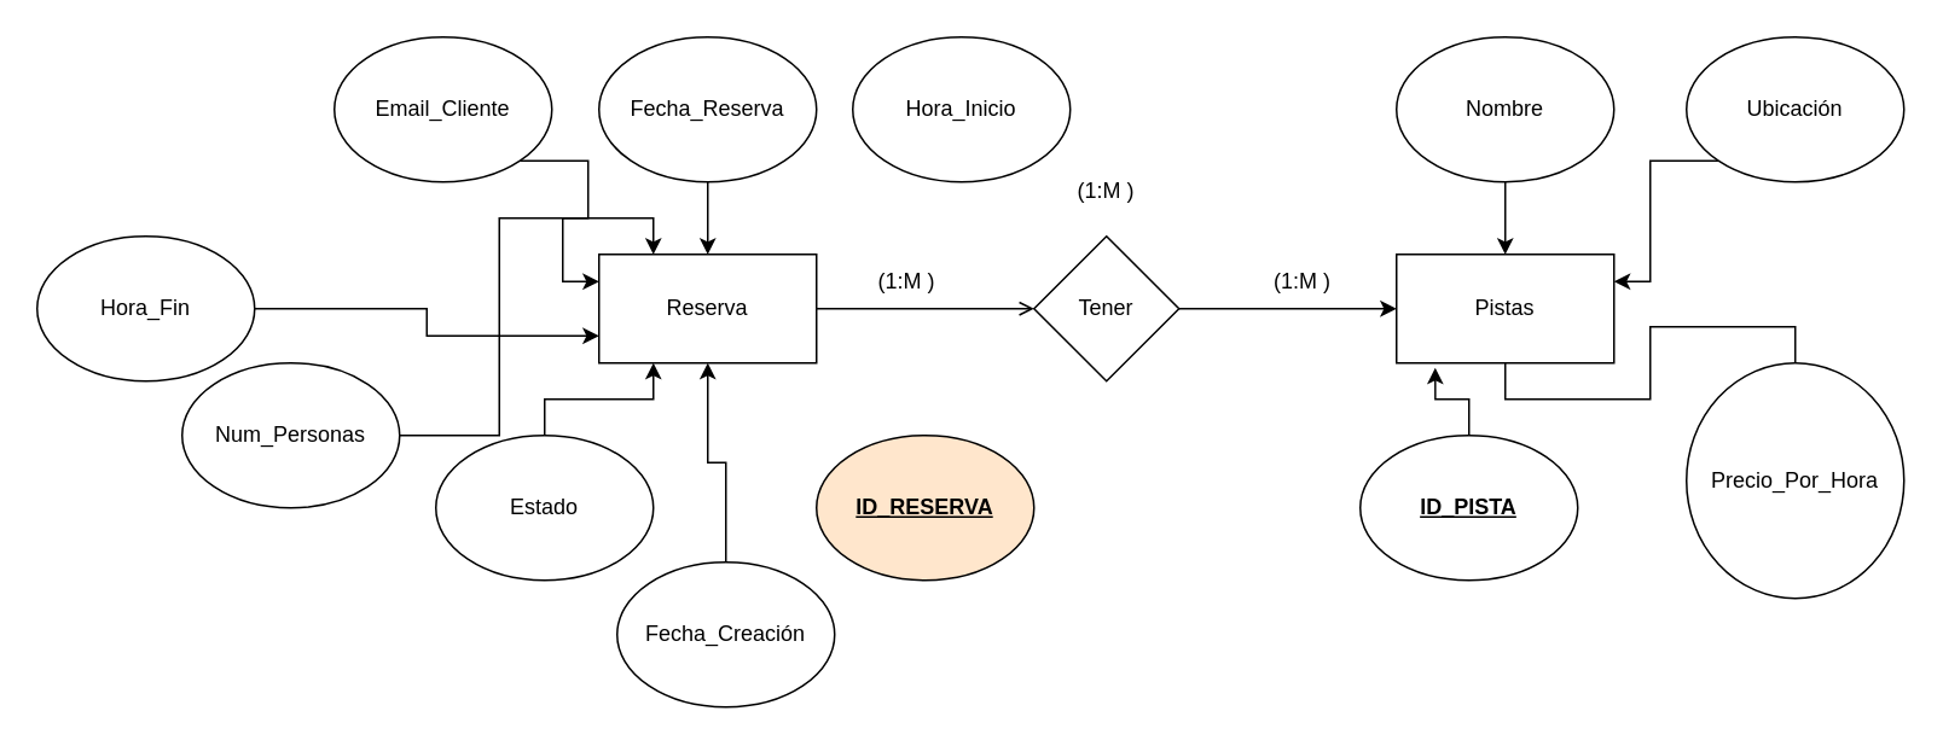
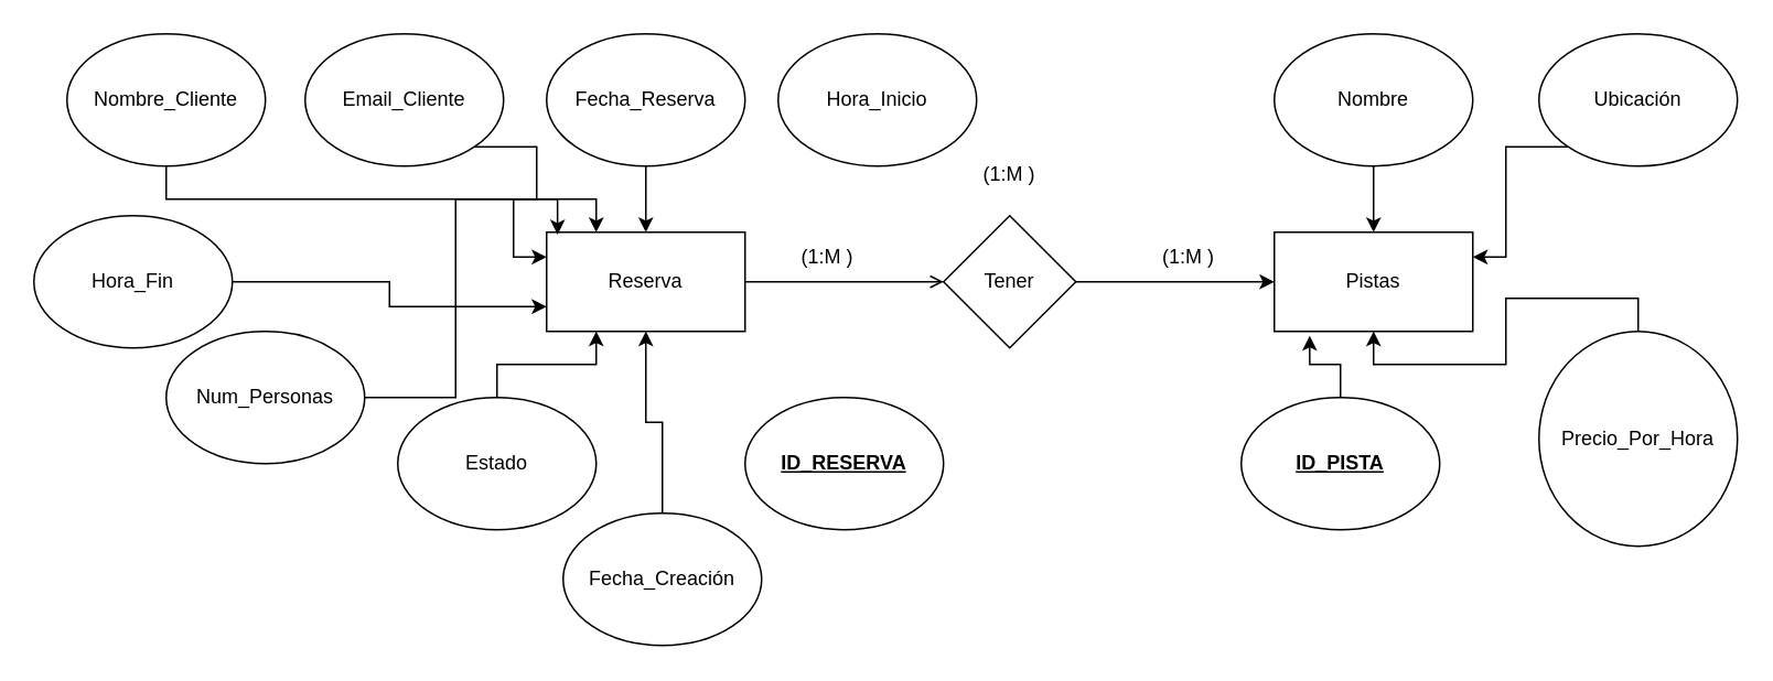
  <mxCell id="0" />
  <mxCell id="1" parent="0" />
+ <mxCell id="2" value="Nombre_Cliente" style="ellipse;whiteSpace=wrap;html=1;" parent="1" vertex="1"><mxGeometry x="40" y="20" width="120" height="80" as="geometry" /></mxCell>
  <mxCell id="3" style="edgeStyle=orthogonalEdgeStyle;rounded=0;orthogonalLoop=1;jettySize=auto;html=1;exitX=1;exitY=1;exitDx=0;exitDy=0;entryX=0;entryY=0.25;entryDx=0;entryDy=0;" parent="1" source="4" target="11" edge="1"><mxGeometry relative="1" as="geometry" /></mxCell>
  <mxCell id="4" value="Email_Cliente" style="ellipse;whiteSpace=wrap;html=1;" parent="1" vertex="1"><mxGeometry x="184" y="20" width="120" height="80" as="geometry" /></mxCell>
  <mxCell id="5" style="edgeStyle=orthogonalEdgeStyle;rounded=0;orthogonalLoop=1;jettySize=auto;html=1;exitX=1;exitY=0.5;exitDx=0;exitDy=0;entryX=0;entryY=0.75;entryDx=0;entryDy=0;" parent="1" source="6" target="11" edge="1"><mxGeometry relative="1" as="geometry" /></mxCell>
  <mxCell id="6" value="Hora_Fin" style="ellipse;whiteSpace=wrap;html=1;" parent="1" vertex="1"><mxGeometry x="20" y="130" width="120" height="80" as="geometry" /></mxCell>
  <mxCell id="7" style="edgeStyle=orthogonalEdgeStyle;rounded=0;orthogonalLoop=1;jettySize=auto;html=1;exitX=1;exitY=0.5;exitDx=0;exitDy=0;entryX=0.25;entryY=0;entryDx=0;entryDy=0;" parent="1" source="8" target="11" edge="1"><mxGeometry relative="1" as="geometry" /></mxCell>
  <mxCell id="8" value="Num_Personas" style="ellipse;whiteSpace=wrap;html=1;" parent="1" vertex="1"><mxGeometry x="100" y="200" width="120" height="80" as="geometry" /></mxCell>
  <mxCell id="9" value="Pistas" style="rounded=0;whiteSpace=wrap;html=1;" parent="1" vertex="1"><mxGeometry x="770" y="140" width="120" height="60" as="geometry" /></mxCell>
  <mxCell id="10" style="edgeStyle=orthogonalEdgeStyle;rounded=0;orthogonalLoop=1;jettySize=auto;html=1;exitX=1;exitY=0.5;exitDx=0;exitDy=0;entryX=0;entryY=0.5;entryDx=0;entryDy=0;endArrow=open;" parent="1" source="11" target="19" edge="1"><mxGeometry relative="1" as="geometry" /></mxCell>
  <mxCell id="11" value="Reserva" style="rounded=0;whiteSpace=wrap;html=1;" parent="1" vertex="1"><mxGeometry x="330" y="140" width="120" height="60" as="geometry" /></mxCell>
  <mxCell id="12" value="Hora_Inicio" style="ellipse;whiteSpace=wrap;html=1;" parent="1" vertex="1"><mxGeometry x="470" y="20" width="120" height="80" as="geometry" /></mxCell>
  <mxCell id="13" style="edgeStyle=orthogonalEdgeStyle;rounded=0;orthogonalLoop=1;jettySize=auto;html=1;exitX=0.5;exitY=1;exitDx=0;exitDy=0;entryX=0.5;entryY=0;entryDx=0;entryDy=0;" parent="1" source="14" target="11" edge="1"><mxGeometry relative="1" as="geometry" /></mxCell>
  <mxCell id="14" value="Fecha_Reserva" style="ellipse;whiteSpace=wrap;html=1;" parent="1" vertex="1"><mxGeometry x="330" y="20" width="120" height="80" as="geometry" /></mxCell>
- <mxCell id="15" value="&lt;b&gt;&lt;u&gt;ID_RESERVA&lt;/u&gt;&lt;/b&gt;" style="ellipse;whiteSpace=wrap;html=1;fillColor=#ffe6cc;" parent="1" vertex="1"><mxGeometry x="450" y="240" width="120" height="80" as="geometry" /></mxCell>
+ <mxCell id="15" value="&lt;b&gt;&lt;u&gt;ID_RESERVA&lt;/u&gt;&lt;/b&gt;" style="ellipse;whiteSpace=wrap;html=1;" parent="1" vertex="1"><mxGeometry x="450" y="240" width="120" height="80" as="geometry" /></mxCell>
  <mxCell id="16" style="edgeStyle=orthogonalEdgeStyle;rounded=0;orthogonalLoop=1;jettySize=auto;html=1;exitX=0.5;exitY=0;exitDx=0;exitDy=0;entryX=0.25;entryY=1;entryDx=0;entryDy=0;" parent="1" source="17" target="11" edge="1"><mxGeometry relative="1" as="geometry" /></mxCell>
  <mxCell id="17" value="Estado" style="ellipse;whiteSpace=wrap;html=1;" parent="1" vertex="1"><mxGeometry x="240" y="240" width="120" height="80" as="geometry" /></mxCell>
  <mxCell id="18" style="edgeStyle=orthogonalEdgeStyle;rounded=0;orthogonalLoop=1;jettySize=auto;html=1;exitX=1;exitY=0.5;exitDx=0;exitDy=0;entryX=0;entryY=0.5;entryDx=0;entryDy=0;" parent="1" source="19" target="9" edge="1"><mxGeometry relative="1" as="geometry" /></mxCell>
  <mxCell id="19" value="Tener" style="rhombus;whiteSpace=wrap;html=1;" parent="1" vertex="1"><mxGeometry x="570" y="130" width="80" height="80" as="geometry" /></mxCell>
  <mxCell id="20" style="edgeStyle=orthogonalEdgeStyle;rounded=0;orthogonalLoop=1;jettySize=auto;html=1;exitX=0.5;exitY=1;exitDx=0;exitDy=0;" parent="1" source="21" target="9" edge="1"><mxGeometry relative="1" as="geometry" /></mxCell>
  <mxCell id="21" value="Nombre" style="ellipse;whiteSpace=wrap;html=1;" parent="1" vertex="1"><mxGeometry x="770" y="20" width="120" height="80" as="geometry" /></mxCell>
  <mxCell id="22" style="edgeStyle=orthogonalEdgeStyle;rounded=0;orthogonalLoop=1;jettySize=auto;html=1;exitX=0;exitY=1;exitDx=0;exitDy=0;entryX=1;entryY=0.25;entryDx=0;entryDy=0;" parent="1" source="23" target="9" edge="1"><mxGeometry relative="1" as="geometry" /></mxCell>
  <mxCell id="23" value="Ubicación" style="ellipse;whiteSpace=wrap;html=1;" parent="1" vertex="1"><mxGeometry x="930" y="20" width="120" height="80" as="geometry" /></mxCell>
  <mxCell id="24" value="&lt;b&gt;&lt;u&gt;ID_PISTA&lt;/u&gt;&lt;/b&gt;" style="ellipse;whiteSpace=wrap;html=1;" parent="1" vertex="1"><mxGeometry x="750" y="240" width="120" height="80" as="geometry" /></mxCell>
- <mxCell id="25" style="edgeStyle=orthogonalEdgeStyle;rounded=0;orthogonalLoop=1;jettySize=auto;html=1;exitX=0.5;exitY=0;exitDx=0;exitDy=0;entryX=0.5;entryY=1;entryDx=0;entryDy=0;endArrow=none;" parent="1" source="26" target="9" edge="1"><mxGeometry relative="1" as="geometry" /></mxCell>
+ <mxCell id="25" style="edgeStyle=orthogonalEdgeStyle;rounded=0;orthogonalLoop=1;jettySize=auto;html=1;exitX=0.5;exitY=0;exitDx=0;exitDy=0;entryX=0.5;entryY=1;entryDx=0;entryDy=0;" parent="1" source="26" target="9" edge="1"><mxGeometry relative="1" as="geometry" /></mxCell>
  <mxCell id="26" value="Precio_Por_Hora" style="ellipse;whiteSpace=wrap;html=1;" parent="1" vertex="1"><mxGeometry x="930" y="200" width="120" height="130" as="geometry" /></mxCell>
  <mxCell id="27" style="edgeStyle=orthogonalEdgeStyle;rounded=0;orthogonalLoop=1;jettySize=auto;html=1;exitX=0.5;exitY=0;exitDx=0;exitDy=0;entryX=0.178;entryY=1.044;entryDx=0;entryDy=0;entryPerimeter=0;" parent="1" source="24" target="9" edge="1"><mxGeometry relative="1" as="geometry" /></mxCell>
  <mxCell id="28" value="(1:M )" style="text;html=1;align=center;verticalAlign=middle;whiteSpace=wrap;rounded=0;" parent="1" vertex="1"><mxGeometry x="470" y="140" width="60" height="30" as="geometry" /></mxCell>
  <mxCell id="29" value="(1:M )&amp;nbsp;" style="text;html=1;align=center;verticalAlign=middle;whiteSpace=wrap;rounded=0;" parent="1" vertex="1"><mxGeometry x="690" y="140" width="60" height="30" as="geometry" /></mxCell>
  <mxCell id="30" style="edgeStyle=orthogonalEdgeStyle;rounded=0;orthogonalLoop=1;jettySize=auto;html=1;exitX=0.5;exitY=0;exitDx=0;exitDy=0;entryX=0.5;entryY=1;entryDx=0;entryDy=0;" parent="1" source="31" target="11" edge="1"><mxGeometry relative="1" as="geometry" /></mxCell>
  <mxCell id="31" value="Fecha_Creación" style="ellipse;whiteSpace=wrap;html=1;" parent="1" vertex="1"><mxGeometry x="340" y="310" width="120" height="80" as="geometry" /></mxCell>
+ <mxCell id="32" style="edgeStyle=orthogonalEdgeStyle;rounded=0;orthogonalLoop=1;jettySize=auto;html=1;exitX=0.5;exitY=1;exitDx=0;exitDy=0;entryX=0.055;entryY=0.024;entryDx=0;entryDy=0;entryPerimeter=0;" parent="1" source="2" target="11" edge="1"><mxGeometry relative="1" as="geometry" /></mxCell>
  <mxCell id="33" value="(1:M )" style="text;html=1;align=center;verticalAlign=middle;whiteSpace=wrap;rounded=0;" vertex="1" parent="1"><mxGeometry x="580" y="90" width="60" height="30" as="geometry" /></mxCell>
